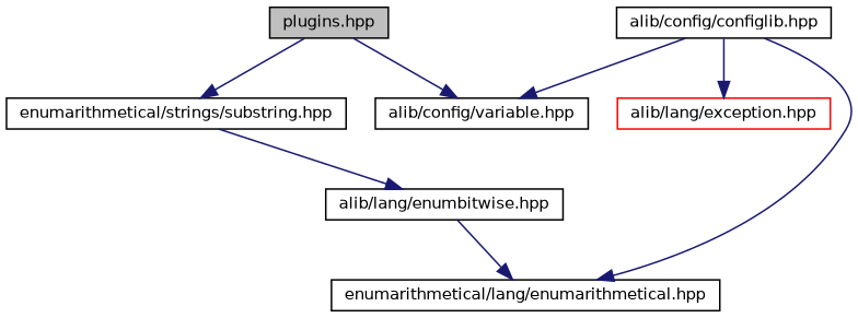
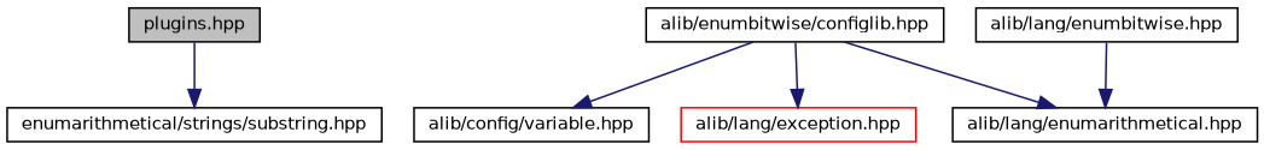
  digraph {
    node [color=black fillcolor=white fontname=Helvetica fontsize=10 shape=record style=filled]
    edge [color=midnightblue fontname=Helvetica fontsize=10 labelfontname=Helvetica labelfontsize=10 style=solid]
    n1 [fillcolor=grey75 fontcolor=black height=0.2 label="plugins.hpp" width=0.4]
    n2 [height=0.2 label="alib/config/variable.hpp" width=0.4]
    n3 [height=0.2 label="enumarithmetical/strings/substring.hpp" width=0.4]
    n4 [height=0.2 label="alib/lang/enumbitwise.hpp" width=0.4]
-   n5 [height=0.2 label="alib/config/configlib.hpp" width=0.4]
+   n5 [height=0.2 label="alib/enumbitwise/configlib.hpp" width=0.4]
    n6 [color=red height=0.2 label="alib/lang/exception.hpp" width=0.4]
-   n7 [height=0.2 label="enumarithmetical/lang/enumarithmetical.hpp" width=0.4]
-   n1 -> n2
+   n7 [height=0.2 label="alib/lang/enumarithmetical.hpp" width=0.4]
    n1 -> n3
-   n3 -> n4
    n4 -> n7
    n5 -> n2
    n5 -> n6
    n5 -> n7
  }
